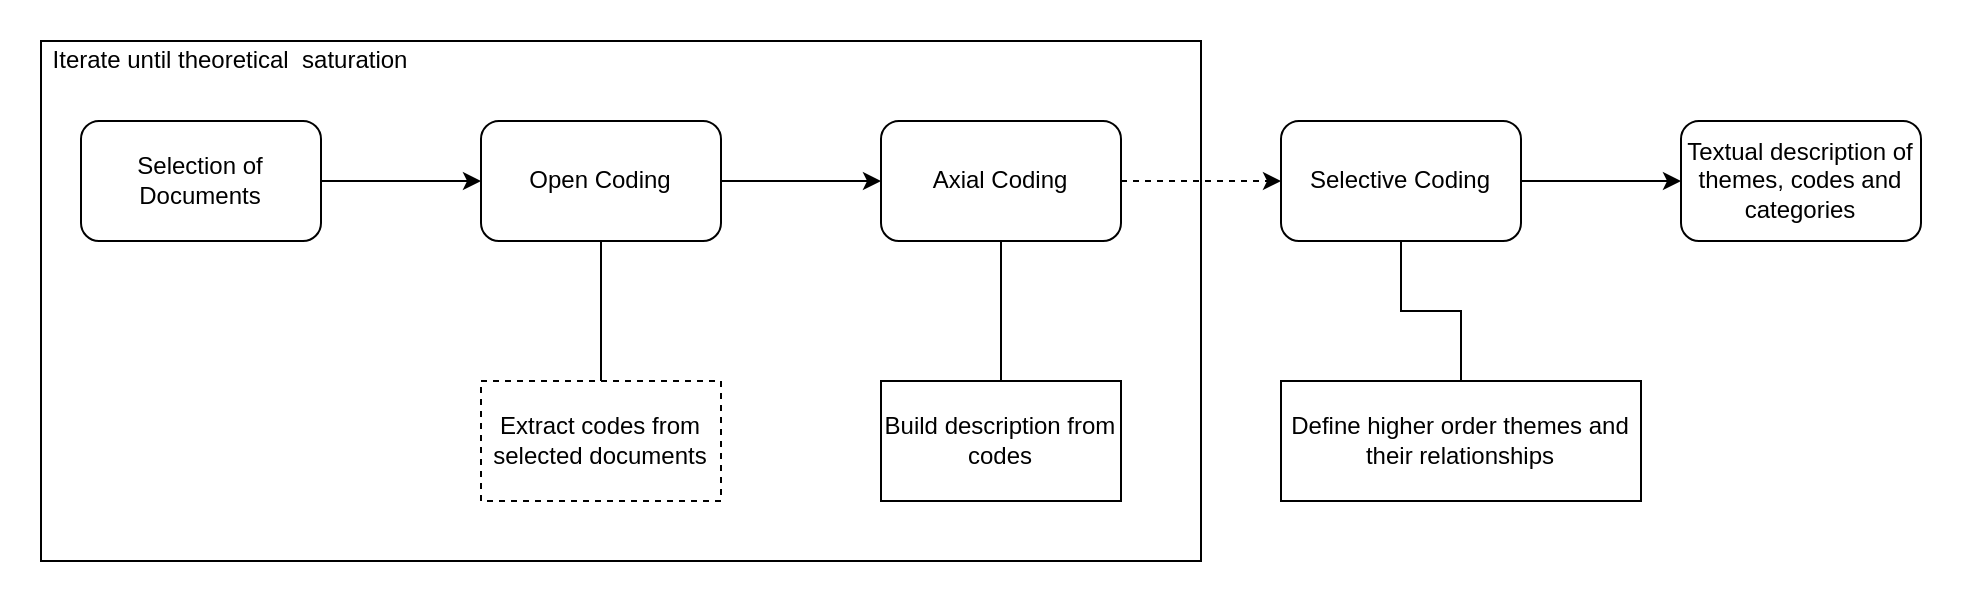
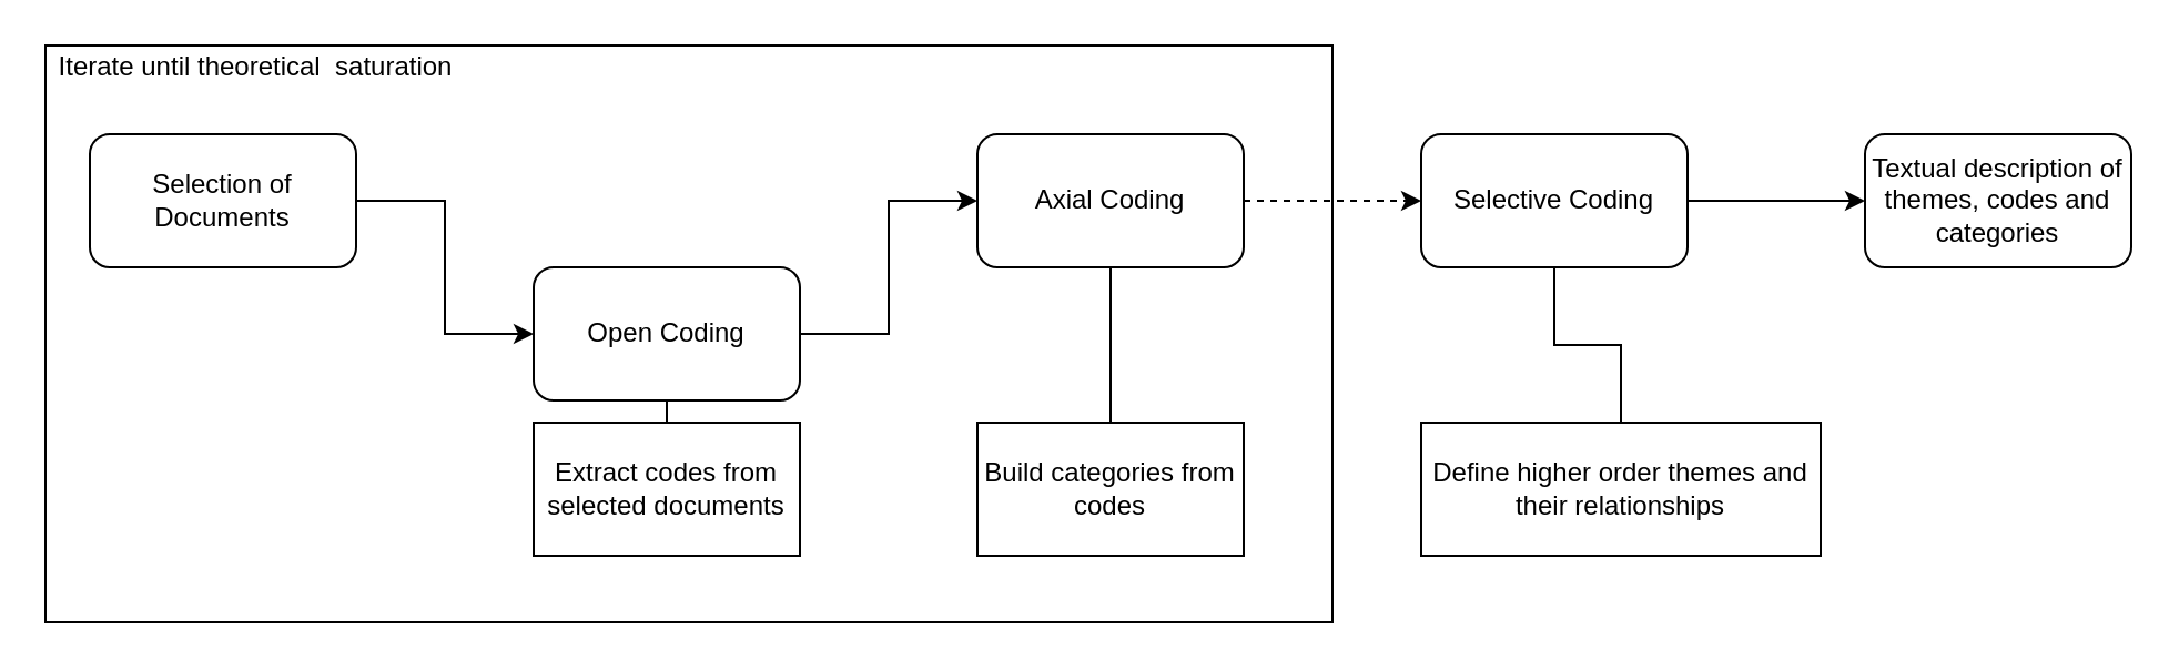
  <mxCell id="0" />
  <mxCell id="1" parent="0" />
  <mxCell id="2" style="edgeStyle=orthogonalEdgeStyle;rounded=0;orthogonalLoop=1;jettySize=auto;html=1;entryX=0;entryY=0.5;entryDx=0;entryDy=0;" parent="1" source="4" target="7" edge="1"><mxGeometry relative="1" as="geometry" /></mxCell>
  <mxCell id="3" style="edgeStyle=orthogonalEdgeStyle;rounded=0;orthogonalLoop=1;jettySize=auto;html=1;entryX=0.5;entryY=0;entryDx=0;entryDy=0;endArrow=none;endFill=0;" parent="1" source="4" target="11" edge="1"><mxGeometry relative="1" as="geometry" /></mxCell>
- <mxCell id="4" value="Open Coding" style="rounded=1;whiteSpace=wrap;html=1;" parent="1" vertex="1"><mxGeometry x="240" y="60" width="120" height="60" as="geometry" /></mxCell>
+ <mxCell id="4" value="Open Coding" style="rounded=1;whiteSpace=wrap;html=1;" parent="1" vertex="1"><mxGeometry x="240" y="120" width="120" height="60" as="geometry" /></mxCell>
  <mxCell id="5" style="edgeStyle=orthogonalEdgeStyle;rounded=0;orthogonalLoop=1;jettySize=auto;html=1;entryX=0;entryY=0.5;entryDx=0;entryDy=0;dashed=1;" parent="1" source="7" target="10" edge="1"><mxGeometry relative="1" as="geometry" /></mxCell>
  <mxCell id="6" style="edgeStyle=orthogonalEdgeStyle;rounded=0;orthogonalLoop=1;jettySize=auto;html=1;entryX=0.5;entryY=0;entryDx=0;entryDy=0;endArrow=none;endFill=0;" parent="1" source="7" target="12" edge="1"><mxGeometry relative="1" as="geometry" /></mxCell>
  <mxCell id="7" value="Axial Coding" style="rounded=1;whiteSpace=wrap;html=1;" parent="1" vertex="1"><mxGeometry x="440" y="60" width="120" height="60" as="geometry" /></mxCell>
  <mxCell id="8" style="edgeStyle=orthogonalEdgeStyle;rounded=0;orthogonalLoop=1;jettySize=auto;html=1;entryX=0.5;entryY=0;entryDx=0;entryDy=0;endArrow=none;endFill=0;" parent="1" source="10" target="13" edge="1"><mxGeometry relative="1" as="geometry" /></mxCell>
  <mxCell id="9" style="edgeStyle=orthogonalEdgeStyle;rounded=0;orthogonalLoop=1;jettySize=auto;html=1;entryX=0;entryY=0.5;entryDx=0;entryDy=0;" parent="1" source="10" target="16" edge="1"><mxGeometry relative="1" as="geometry" /></mxCell>
  <mxCell id="10" value="Selective Coding" style="rounded=1;whiteSpace=wrap;html=1;" parent="1" vertex="1"><mxGeometry x="640" y="60" width="120" height="60" as="geometry" /></mxCell>
- <mxCell id="11" value="Extract codes from selected documents" style="rounded=0;whiteSpace=wrap;html=1;dashed=1;" parent="1" vertex="1"><mxGeometry x="240" y="190" width="120" height="60" as="geometry" /></mxCell>
- <mxCell id="12" value="Build description from codes" style="rounded=0;whiteSpace=wrap;html=1;" parent="1" vertex="1"><mxGeometry x="440" y="190" width="120" height="60" as="geometry" /></mxCell>
+ <mxCell id="11" value="Extract codes from selected documents" style="rounded=0;whiteSpace=wrap;html=1;" parent="1" vertex="1"><mxGeometry x="240" y="190" width="120" height="60" as="geometry" /></mxCell>
+ <mxCell id="12" value="Build categories from codes" style="rounded=0;whiteSpace=wrap;html=1;" parent="1" vertex="1"><mxGeometry x="440" y="190" width="120" height="60" as="geometry" /></mxCell>
  <mxCell id="13" value="Define higher order themes and their relationships" style="rounded=0;whiteSpace=wrap;html=1;" parent="1" vertex="1"><mxGeometry x="640" y="190" width="180" height="60" as="geometry" /></mxCell>
  <mxCell id="14" style="edgeStyle=orthogonalEdgeStyle;rounded=0;orthogonalLoop=1;jettySize=auto;html=1;entryX=0;entryY=0.5;entryDx=0;entryDy=0;" parent="1" source="15" target="4" edge="1"><mxGeometry relative="1" as="geometry" /></mxCell>
  <mxCell id="15" value="Selection of Documents" style="rounded=1;whiteSpace=wrap;html=1;" parent="1" vertex="1"><mxGeometry x="40" y="60" width="120" height="60" as="geometry" /></mxCell>
  <mxCell id="16" value="Textual description of themes, codes and categories" style="rounded=1;whiteSpace=wrap;html=1;" parent="1" vertex="1"><mxGeometry x="840" y="60" width="120" height="60" as="geometry" /></mxCell>
  <mxCell id="17" value="" style="rounded=0;whiteSpace=wrap;html=1;fillColor=none;" parent="1" vertex="1"><mxGeometry x="20" y="20" width="580" height="260" as="geometry" /></mxCell>
  <mxCell id="18" value="Iterate until theoretical&amp;nbsp; saturation" style="text;html=1;align=center;verticalAlign=middle;whiteSpace=wrap;rounded=0;" parent="1" vertex="1"><mxGeometry x="20" y="20" width="190" height="20" as="geometry" /></mxCell>
  <mxCell id="19" style="edgeStyle=orthogonalEdgeStyle;rounded=0;orthogonalLoop=1;jettySize=auto;html=1;exitX=0.5;exitY=1;exitDx=0;exitDy=0;" parent="1" source="17" target="17" edge="1"><mxGeometry relative="1" as="geometry" /></mxCell>
